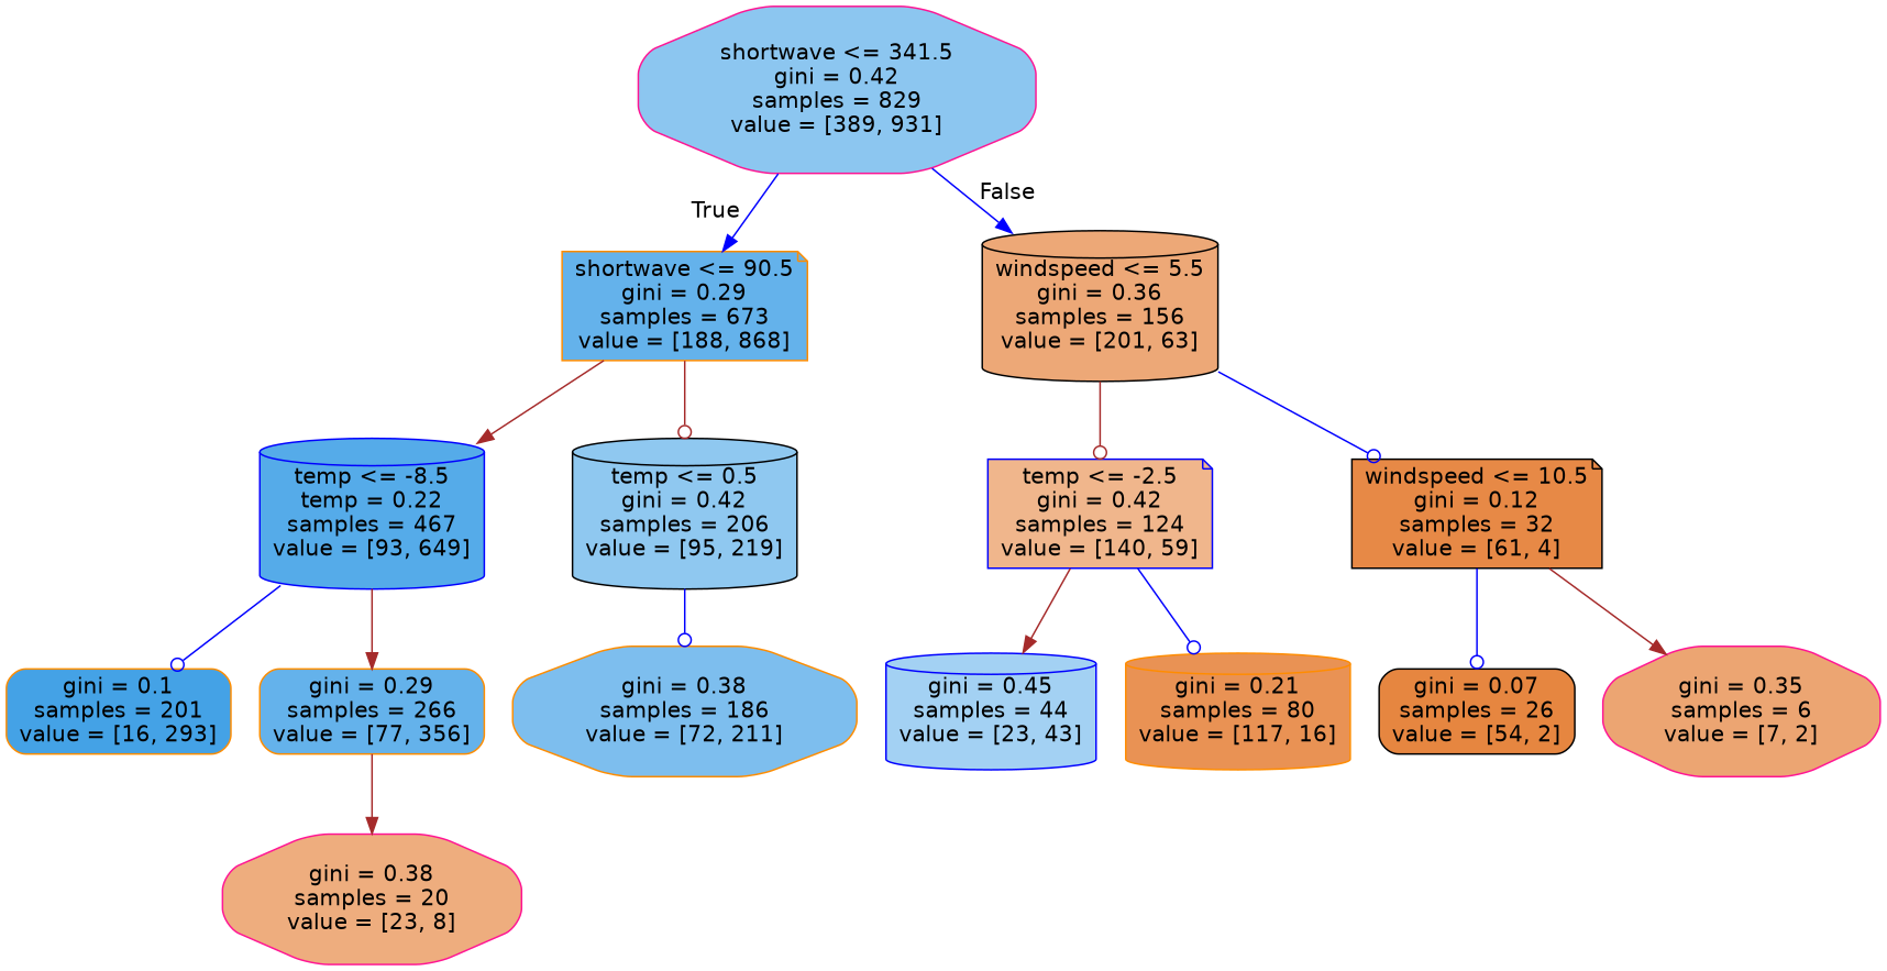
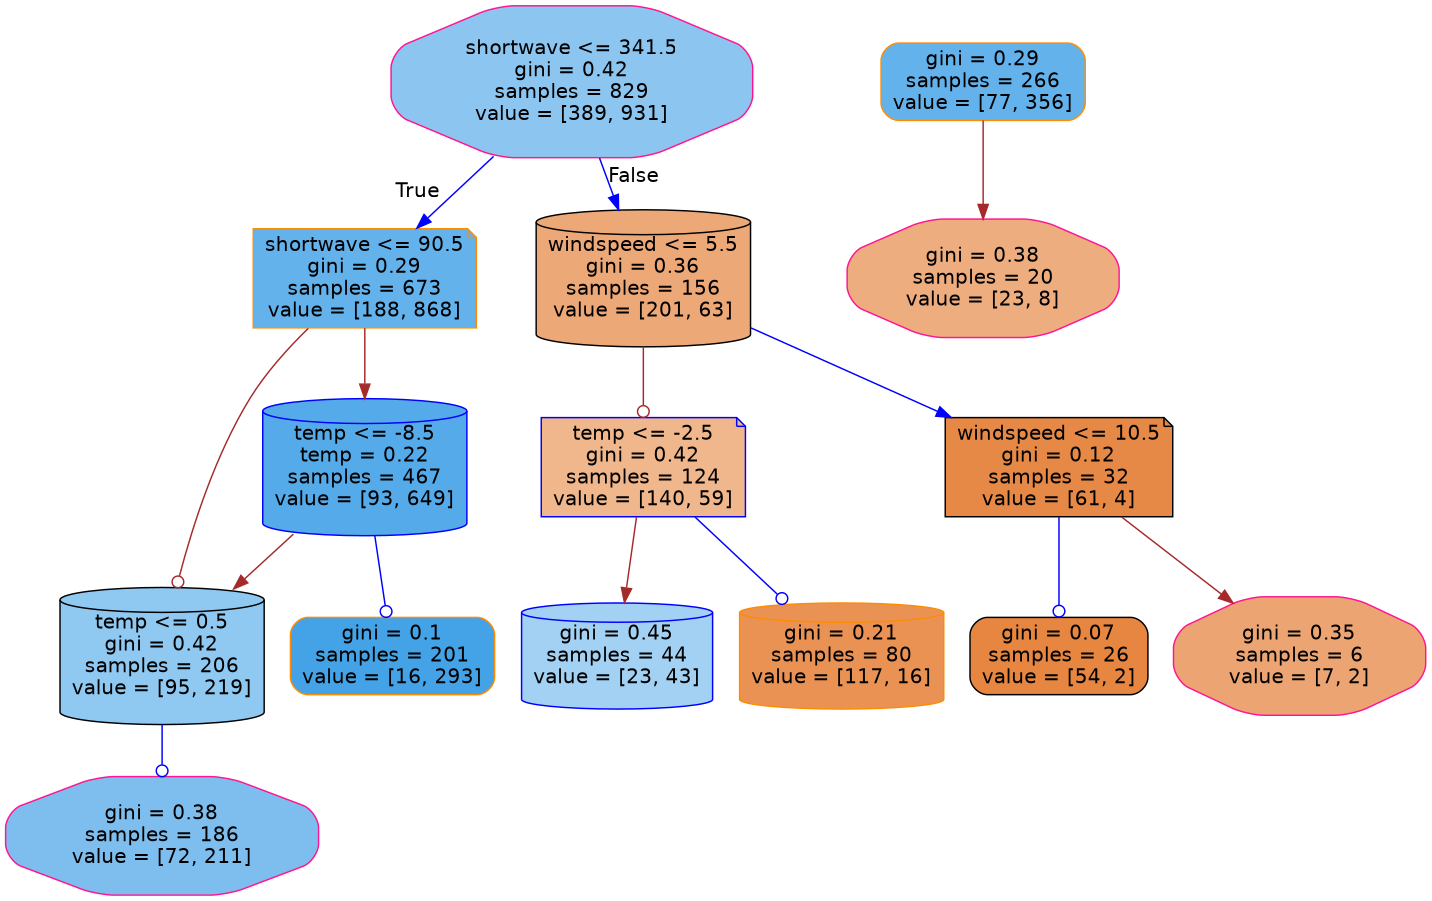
  digraph {
    node [color=darkorange fillcolor="#64b2eb" fontname=helvetica shape=cylinder style="filled, rounded"]
    edge [arrowhead=normal color=blue fontname=helvetica]
    n1 [color=deeppink fillcolor="#8cc6f0" label="shortwave <= 341.5\ngini = 0.42\nsamples = 829\nvalue = [389, 931]" shape=octagon]
    n2 [label="shortwave <= 90.5\ngini = 0.29\nsamples = 673\nvalue = [188, 868]" shape=note]
    n3 [color=black fillcolor="#eda877" label="windspeed <= 5.5\ngini = 0.36\nsamples = 156\nvalue = [201, 63]"]
    n4 [color=blue fillcolor="#55abe9" label="temp <= -8.5\ntemp = 0.22\nsamples = 467\nvalue = [93, 649]"]
    n5 [color=black fillcolor="#8fc8f0" label="temp <= 0.5\ngini = 0.42\nsamples = 206\nvalue = [95, 219]"]
    n6 [color=blue fillcolor="#f0b68c" label="temp <= -2.5\ngini = 0.42\nsamples = 124\nvalue = [140, 59]" shape=note]
    n7 [color=black fillcolor="#e78946" label="windspeed <= 10.5\ngini = 0.12\nsamples = 32\nvalue = [61, 4]" shape=note]
    n8 [fillcolor="#44a2e6" label="gini = 0.1\nsamples = 201\nvalue = [16, 293]" shape=box]
    n9 [label="gini = 0.29\nsamples = 266\nvalue = [77, 356]" shape=box]
-   n10 [fillcolor="#7dbeee" label="gini = 0.38\nsamples = 186\nvalue = [72, 211]" shape=octagon]
+   n10 [color=deeppink fillcolor="#7dbeee" label="gini = 0.38\nsamples = 186\nvalue = [72, 211]" shape=octagon]
    n11 [color=deeppink fillcolor="#eead7e" label="gini = 0.38\nsamples = 20\nvalue = [23, 8]" shape=octagon]
    n12 [color=blue fillcolor="#a3d1f3" label="gini = 0.45\nsamples = 44\nvalue = [23, 43]"]
    n13 [fillcolor="#e99254" label="gini = 0.21\nsamples = 80\nvalue = [117, 16]"]
    n14 [color=black fillcolor="#e68640" label="gini = 0.07\nsamples = 26\nvalue = [54, 2]" shape=box]
    n15 [color=deeppink fillcolor="#eca572" label="gini = 0.35\nsamples = 6\nvalue = [7, 2]" shape=octagon]
    n1 -> n2 [headlabel=True labelangle=45 labeldistance=2.5]
    n1 -> n3 [headlabel=False labelangle=-45 labeldistance=2.5]
    n2 -> n4 [color=brown]
    n2 -> n5 [arrowhead=odot color=brown]
    n3 -> n6 [arrowhead=odot color=brown]
-   n3 -> n7 [arrowhead=odot]
+   n3 -> n7
    n4 -> n8 [arrowhead=odot]
-   n4 -> n9 [color=brown]
+   n4 -> n5 [color=brown]
    n5 -> n10 [arrowhead=odot]
    n6 -> n12 [color=brown]
    n6 -> n13 [arrowhead=odot]
    n7 -> n14 [arrowhead=odot]
    n7 -> n15 [color=brown]
    n9 -> n11 [color=brown]
  }
